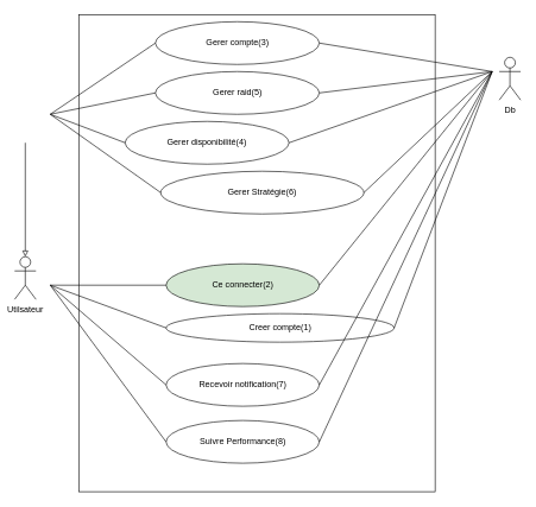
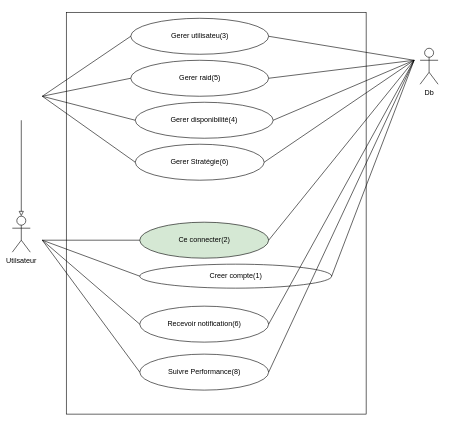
  <mxCell id="0" />
  <mxCell id="1" parent="0" />
  <mxCell id="2" value="Utilsateur" style="shape=umlActor;verticalLabelPosition=bottom;verticalAlign=top;html=1;outlineConnect=0;" parent="1" vertex="1"><mxGeometry x="20" y="360" width="30" height="60" as="geometry" /></mxCell>
  <mxCell id="3" value="" style="rounded=0;whiteSpace=wrap;html=1;" parent="1" vertex="1"><mxGeometry x="110" y="20" width="500" height="670" as="geometry" /></mxCell>
- <mxCell id="4" value="Gerer compte(3)" style="ellipse;whiteSpace=wrap;html=1;" parent="1" vertex="1"><mxGeometry x="217.5" y="30" width="230" height="60" as="geometry" /></mxCell>
+ <mxCell id="4" value="Gerer utilisateu(3)" style="ellipse;whiteSpace=wrap;html=1;" parent="1" vertex="1"><mxGeometry x="217.5" y="30" width="230" height="60" as="geometry" /></mxCell>
  <mxCell id="5" value="" style="endArrow=none;html=1;rounded=0;entryX=0;entryY=0.5;entryDx=0;entryDy=0;" parent="1" target="4" edge="1"><mxGeometry width="50" height="50" relative="1" as="geometry"><mxPoint x="70" y="160" as="sourcePoint" /><mxPoint x="390" y="380" as="targetPoint" /></mxGeometry></mxCell>
  <mxCell id="6" value="&lt;div&gt;&lt;br&gt;&lt;/div&gt;&lt;div&gt;Ce connecter(2)&lt;/div&gt;&lt;div&gt;&lt;br&gt;&lt;/div&gt;" style="ellipse;whiteSpace=wrap;html=1;fillColor=#d5e8d4;" parent="1" vertex="1"><mxGeometry x="232.5" y="370" width="215" height="60" as="geometry" /></mxCell>
  <mxCell id="7" value="" style="endArrow=none;html=1;rounded=0;entryX=0;entryY=0.5;entryDx=0;entryDy=0;" parent="1" target="6" edge="1"><mxGeometry width="50" height="50" relative="1" as="geometry"><mxPoint x="70" y="400" as="sourcePoint" /><mxPoint x="390" y="380" as="targetPoint" /></mxGeometry></mxCell>
  <mxCell id="8" value="Gerer raid(5)" style="ellipse;whiteSpace=wrap;html=1;" parent="1" vertex="1"><mxGeometry x="217.5" y="100" width="230" height="60" as="geometry" /></mxCell>
  <mxCell id="9" value="" style="endArrow=none;html=1;rounded=0;entryX=0;entryY=0.5;entryDx=0;entryDy=0;" parent="1" target="8" edge="1"><mxGeometry width="50" height="50" relative="1" as="geometry"><mxPoint x="70" y="160" as="sourcePoint" /><mxPoint x="390" y="380" as="targetPoint" /></mxGeometry></mxCell>
- <mxCell id="10" value="Gerer disponibilité(4)" style="ellipse;whiteSpace=wrap;html=1;" parent="1" vertex="1"><mxGeometry x="175" y="170" width="230" height="60" as="geometry" /></mxCell>
+ <mxCell id="10" value="Gerer disponibilité(4)" style="ellipse;whiteSpace=wrap;html=1;" parent="1" vertex="1"><mxGeometry x="225" y="170" width="230" height="60" as="geometry" /></mxCell>
  <mxCell id="11" value="" style="endArrow=none;html=1;rounded=0;entryX=0;entryY=0.5;entryDx=0;entryDy=0;" parent="1" target="10" edge="1"><mxGeometry width="50" height="50" relative="1" as="geometry"><mxPoint x="70" y="160" as="sourcePoint" /><mxPoint x="390" y="380" as="targetPoint" /></mxGeometry></mxCell>
  <mxCell id="12" value="Creer compte(1)" style="ellipse;whiteSpace=wrap;html=1;" parent="1" vertex="1"><mxGeometry x="232.5" y="440" width="320" height="40" as="geometry" /></mxCell>
  <mxCell id="13" value="" style="endArrow=none;html=1;rounded=0;entryX=0;entryY=0.5;entryDx=0;entryDy=0;" parent="1" target="12" edge="1"><mxGeometry width="50" height="50" relative="1" as="geometry"><mxPoint x="70" y="400" as="sourcePoint" /><mxPoint x="390" y="380" as="targetPoint" /></mxGeometry></mxCell>
- <mxCell id="14" value="Gerer Stratégie(6)" style="ellipse;whiteSpace=wrap;html=1;" parent="1" vertex="1"><mxGeometry x="225" y="240" width="285" height="60" as="geometry" /></mxCell>
+ <mxCell id="14" value="Gerer Stratégie(6)" style="ellipse;whiteSpace=wrap;html=1;" parent="1" vertex="1"><mxGeometry x="225" y="240" width="215" height="60" as="geometry" /></mxCell>
  <mxCell id="15" value="" style="endArrow=none;html=1;rounded=0;entryX=0;entryY=0.5;entryDx=0;entryDy=0;" parent="1" target="14" edge="1"><mxGeometry width="50" height="50" relative="1" as="geometry"><mxPoint x="70" y="160" as="sourcePoint" /><mxPoint x="390" y="380" as="targetPoint" /></mxGeometry></mxCell>
- <mxCell id="16" value="Recevoir notification(7)" style="ellipse;whiteSpace=wrap;html=1;" parent="1" vertex="1"><mxGeometry x="232.5" y="510" width="215" height="60" as="geometry" /></mxCell>
+ <mxCell id="16" value="Recevoir notification(6)" style="ellipse;whiteSpace=wrap;html=1;" parent="1" vertex="1"><mxGeometry x="232.5" y="510" width="215" height="60" as="geometry" /></mxCell>
  <mxCell id="17" value="" style="endArrow=none;html=1;rounded=0;entryX=0;entryY=0.5;entryDx=0;entryDy=0;" parent="1" target="16" edge="1"><mxGeometry width="50" height="50" relative="1" as="geometry"><mxPoint x="70" y="400" as="sourcePoint" /><mxPoint x="390" y="380" as="targetPoint" /></mxGeometry></mxCell>
  <mxCell id="18" value="Suivre Performance(8)" style="ellipse;whiteSpace=wrap;html=1;" parent="1" vertex="1"><mxGeometry x="232.5" y="590" width="215" height="60" as="geometry" /></mxCell>
  <mxCell id="19" value="" style="endArrow=none;html=1;rounded=0;entryX=0;entryY=0.5;entryDx=0;entryDy=0;" parent="1" target="18" edge="1"><mxGeometry width="50" height="50" relative="1" as="geometry"><mxPoint x="70" y="400" as="sourcePoint" /><mxPoint x="390" y="380" as="targetPoint" /></mxGeometry></mxCell>
  <mxCell id="20" value="" style="endArrow=block;html=1;rounded=0;endFill=0;" parent="1" target="2" edge="1"><mxGeometry width="50" height="50" relative="1" as="geometry"><mxPoint x="35" y="200" as="sourcePoint" /><mxPoint x="390" y="380" as="targetPoint" /></mxGeometry></mxCell>
  <mxCell id="21" value="Db" style="shape=umlActor;verticalLabelPosition=bottom;verticalAlign=top;html=1;outlineConnect=0;" vertex="1" parent="1"><mxGeometry x="700" y="80" width="30" height="60" as="geometry" /></mxCell>
  <mxCell id="22" value="" style="endArrow=none;html=1;rounded=0;entryX=1;entryY=0.5;entryDx=0;entryDy=0;" edge="1" parent="1" target="4"><mxGeometry width="50" height="50" relative="1" as="geometry"><mxPoint x="690" y="100" as="sourcePoint" /><mxPoint x="390" y="560" as="targetPoint" /></mxGeometry></mxCell>
  <mxCell id="23" value="" style="endArrow=none;html=1;rounded=0;entryX=1;entryY=0.5;entryDx=0;entryDy=0;" edge="1" parent="1" target="8"><mxGeometry width="50" height="50" relative="1" as="geometry"><mxPoint x="690" y="100" as="sourcePoint" /><mxPoint x="458" y="70" as="targetPoint" /></mxGeometry></mxCell>
  <mxCell id="24" value="" style="endArrow=none;html=1;rounded=0;entryX=1;entryY=0.5;entryDx=0;entryDy=0;" edge="1" parent="1" target="10"><mxGeometry width="50" height="50" relative="1" as="geometry"><mxPoint x="690" y="100" as="sourcePoint" /><mxPoint x="457" y="140" as="targetPoint" /></mxGeometry></mxCell>
  <mxCell id="25" value="" style="endArrow=none;html=1;rounded=0;exitX=1;exitY=0.5;exitDx=0;exitDy=0;" edge="1" parent="1" source="14"><mxGeometry width="50" height="50" relative="1" as="geometry"><mxPoint x="490" y="360" as="sourcePoint" /><mxPoint x="690" y="100" as="targetPoint" /></mxGeometry></mxCell>
  <mxCell id="26" value="" style="endArrow=none;html=1;rounded=0;exitX=1;exitY=0.5;exitDx=0;exitDy=0;" edge="1" parent="1" source="6"><mxGeometry width="50" height="50" relative="1" as="geometry"><mxPoint x="490" y="360" as="sourcePoint" /><mxPoint x="690" y="100" as="targetPoint" /></mxGeometry></mxCell>
  <mxCell id="27" value="" style="endArrow=none;html=1;rounded=0;exitX=1;exitY=0.5;exitDx=0;exitDy=0;" edge="1" parent="1" source="12"><mxGeometry width="50" height="50" relative="1" as="geometry"><mxPoint x="457" y="410" as="sourcePoint" /><mxPoint x="690" y="100" as="targetPoint" /></mxGeometry></mxCell>
  <mxCell id="28" value="" style="endArrow=none;html=1;rounded=0;exitX=1;exitY=0.5;exitDx=0;exitDy=0;" edge="1" parent="1" source="16"><mxGeometry width="50" height="50" relative="1" as="geometry"><mxPoint x="467" y="420" as="sourcePoint" /><mxPoint x="690" y="100" as="targetPoint" /></mxGeometry></mxCell>
  <mxCell id="29" value="" style="endArrow=none;html=1;rounded=0;exitX=1;exitY=0.5;exitDx=0;exitDy=0;" edge="1" parent="1" source="18"><mxGeometry width="50" height="50" relative="1" as="geometry"><mxPoint x="477" y="430" as="sourcePoint" /><mxPoint x="690" y="100" as="targetPoint" /></mxGeometry></mxCell>
